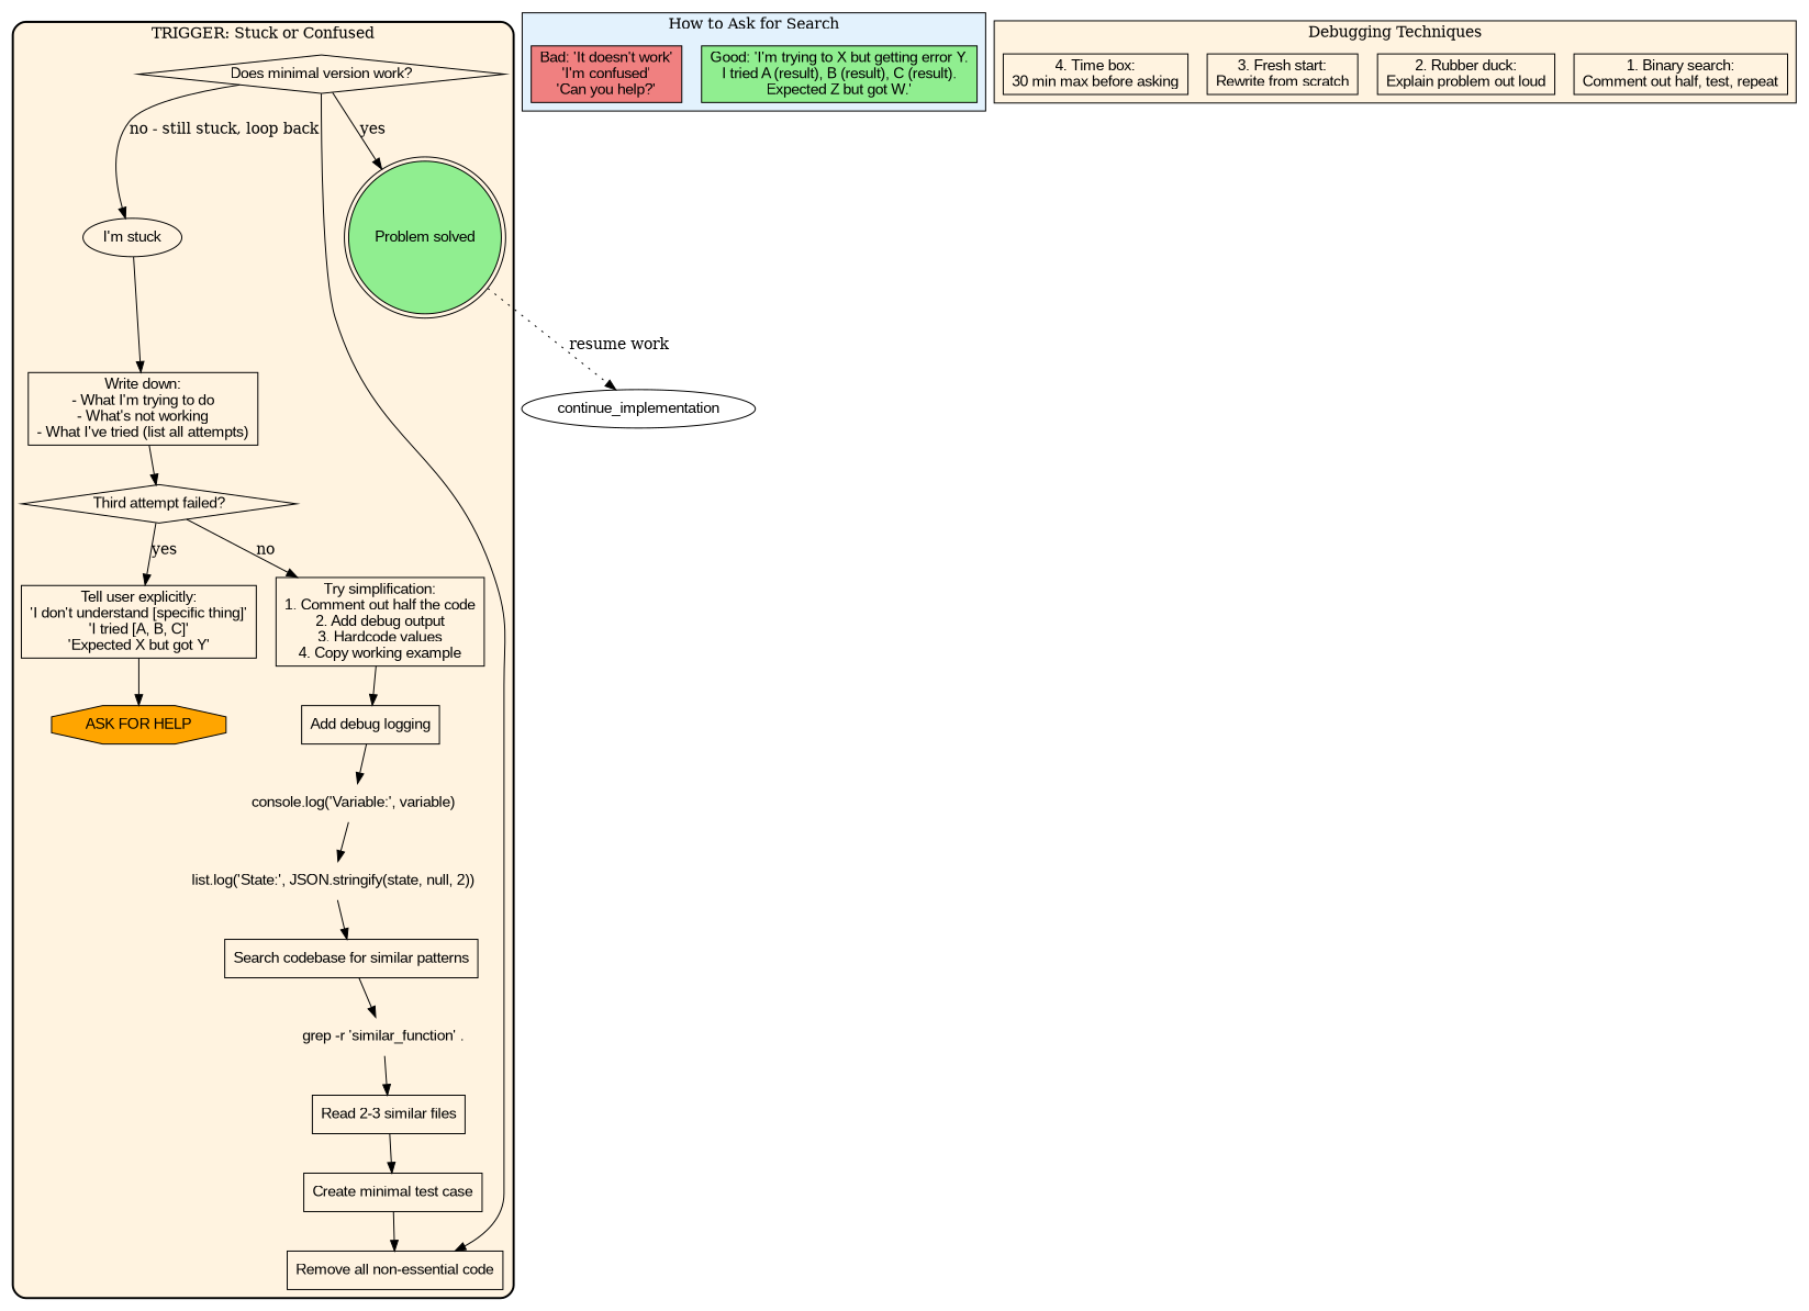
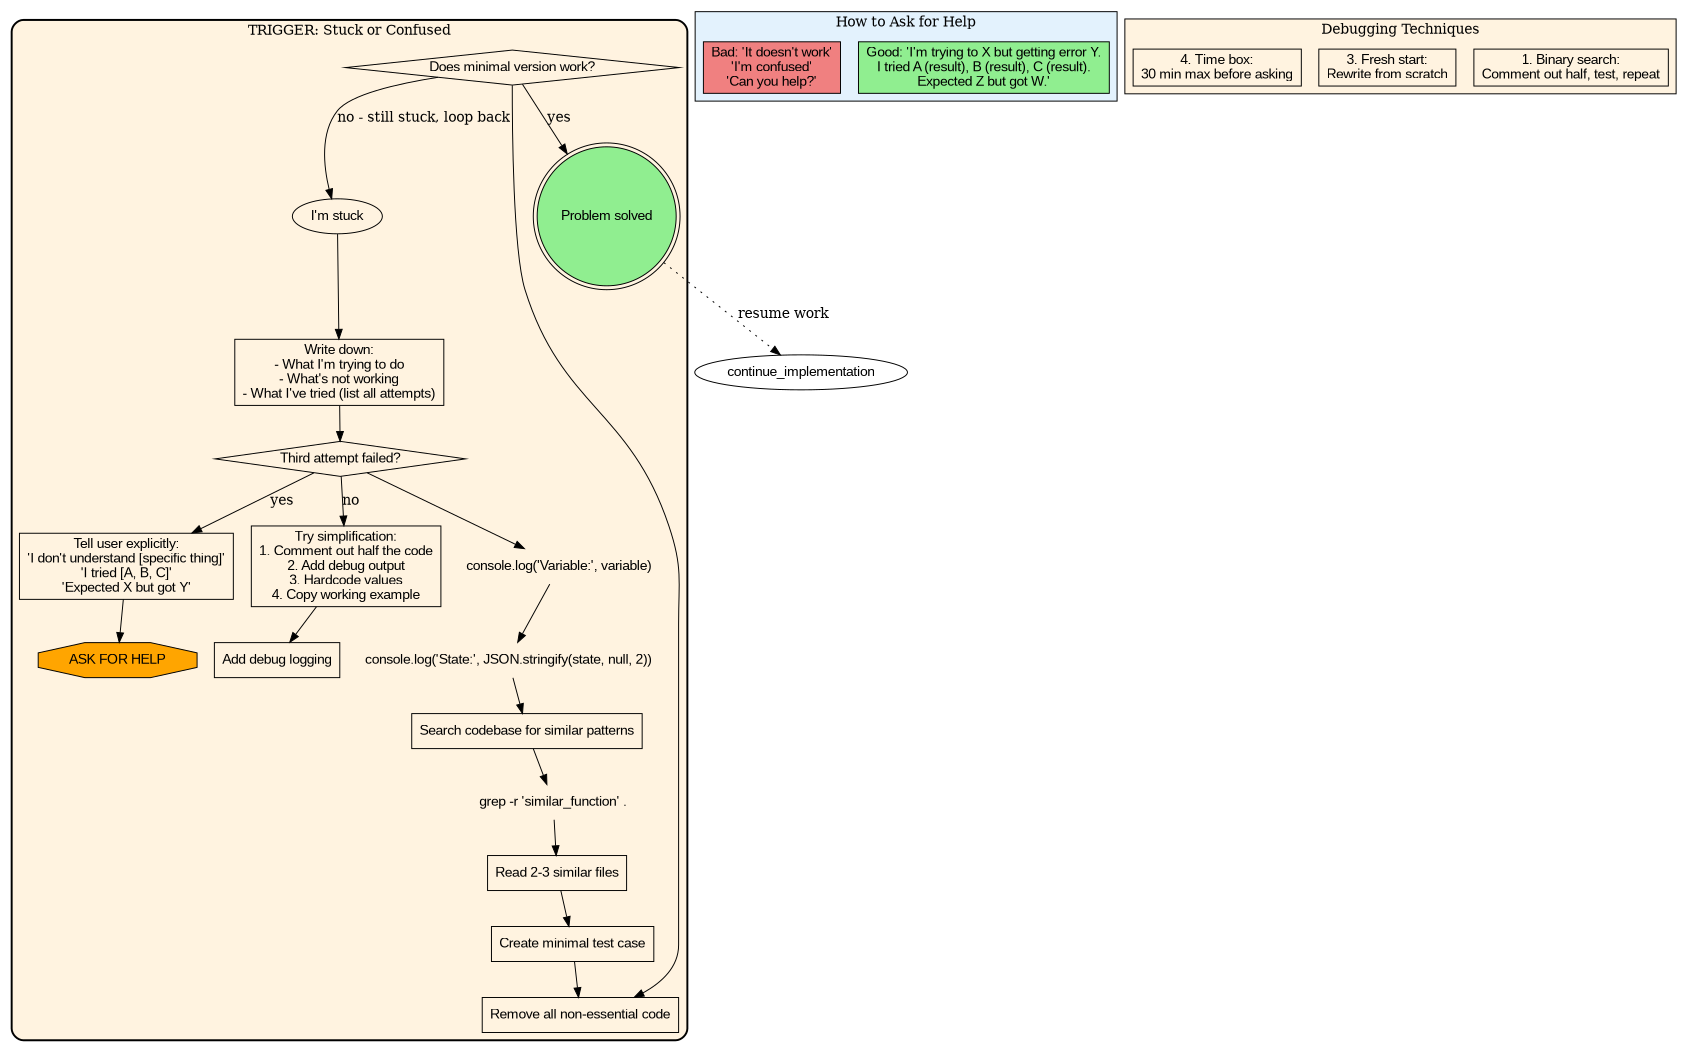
  digraph {
    rankdir=TB
    node [fontname=Arial shape=box]
    "I'm stuck" [shape=ellipse]
    "Write down:\n- What I'm trying to do\n- What's not working\n- What I've tried (list all attempts)"
    "Third attempt failed?" [shape=diamond]
    "Tell user explicitly:\n'I don't understand [specific thing]'\n'I tried [A, B, C]'\n'Expected X but got Y'"
    "Try simplification:\n1. Comment out half the code\n2. Add debug output\n3. Hardcode values\n4. Copy working example"
    "ASK FOR HELP" [fillcolor=orange shape=octagon style=filled]
    "Add debug logging"
    "console.log('Variable:', variable)" [shape=plaintext]
-   "console.log('State:', JSON.stringify(state, null, 2))" [shape=plaintext label="list.log('State:', JSON.stringify(state, null, 2))"]
+   "console.log('State:', JSON.stringify(state, null, 2))" [shape=plaintext]
    "Search codebase for similar patterns"
    "grep -r 'similar_function' ." [shape=plaintext]
    "Read 2-3 similar files"
    "Create minimal test case"
    "Remove all non-essential code"
    "Does minimal version work?" [shape=diamond]
    "Problem solved" [fillcolor=lightgreen shape=doublecircle style=filled]
    "Good: 'I'm trying to X but getting error Y.\nI tried A (result), B (result), C (result).\nExpected Z but got W.'" [fillcolor=lightgreen style=filled]
    "Bad: 'It doesn't work'\n'I'm confused'\n'Can you help?'" [fillcolor=lightcoral style=filled]
    "1. Binary search:\nComment out half, test, repeat"
-   "2. Rubber duck:\nExplain problem out loud"
    "3. Fresh start:\nRewrite from scratch"
    "4. Time box:\n30 min max before asking"
    continue_implementation [shape=""]
    subgraph cluster_1 {
      bgcolor="#fff3e0"
      label="TRIGGER: Stuck or Confused"
      style="rounded,bold"
      "I'm stuck"
      "Write down:\n- What I'm trying to do\n- What's not working\n- What I've tried (list all attempts)"
      "Third attempt failed?"
      "Tell user explicitly:\n'I don't understand [specific thing]'\n'I tried [A, B, C]'\n'Expected X but got Y'"
      "Try simplification:\n1. Comment out half the code\n2. Add debug output\n3. Hardcode values\n4. Copy working example"
      "ASK FOR HELP"
      "Add debug logging"
      "console.log('Variable:', variable)"
      "console.log('State:', JSON.stringify(state, null, 2))"
      "Search codebase for similar patterns"
      "grep -r 'similar_function' ."
      "Read 2-3 similar files"
      "Create minimal test case"
      "Remove all non-essential code"
      "Does minimal version work?"
      "Problem solved"
    }
    subgraph cluster_2 {
      bgcolor="#e3f2fd"
-     label="How to Ask for Search"
+     label="How to Ask for Help"
      "Good: 'I'm trying to X but getting error Y.\nI tried A (result), B (result), C (result).\nExpected Z but got W.'"
      "Bad: 'It doesn't work'\n'I'm confused'\n'Can you help?'"
    }
    subgraph cluster_3 {
      bgcolor="#fff3e0"
      label="Debugging Techniques"
      "1. Binary search:\nComment out half, test, repeat"
-     "2. Rubber duck:\nExplain problem out loud"
      "3. Fresh start:\nRewrite from scratch"
      "4. Time box:\n30 min max before asking"
    }
    "I'm stuck" -> "Write down:\n- What I'm trying to do\n- What's not working\n- What I've tried (list all attempts)"
    "Write down:\n- What I'm trying to do\n- What's not working\n- What I've tried (list all attempts)" -> "Third attempt failed?"
    "Third attempt failed?" -> "Tell user explicitly:\n'I don't understand [specific thing]'\n'I tried [A, B, C]'\n'Expected X but got Y'" [label=yes]
    "Third attempt failed?" -> "Try simplification:\n1. Comment out half the code\n2. Add debug output\n3. Hardcode values\n4. Copy working example" [label=no]
    "Tell user explicitly:\n'I don't understand [specific thing]'\n'I tried [A, B, C]'\n'Expected X but got Y'" -> "ASK FOR HELP"
    "Try simplification:\n1. Comment out half the code\n2. Add debug output\n3. Hardcode values\n4. Copy working example" -> "Add debug logging"
-   "Add debug logging" -> "console.log('Variable:', variable)"
+   "Third attempt failed?" -> "console.log('Variable:', variable)"
    "console.log('Variable:', variable)" -> "console.log('State:', JSON.stringify(state, null, 2))"
    "console.log('State:', JSON.stringify(state, null, 2))" -> "Search codebase for similar patterns"
    "Search codebase for similar patterns" -> "grep -r 'similar_function' ."
    "grep -r 'similar_function' ." -> "Read 2-3 similar files"
    "Read 2-3 similar files" -> "Create minimal test case"
    "Create minimal test case" -> "Remove all non-essential code"
    "Does minimal version work?" -> "I'm stuck" [label="no - still stuck, loop back"]
    "Does minimal version work?" -> "Remove all non-essential code"
    "Does minimal version work?" -> "Problem solved" [label=yes]
    "Problem solved" -> continue_implementation [label="resume work" style=dotted]
  }
